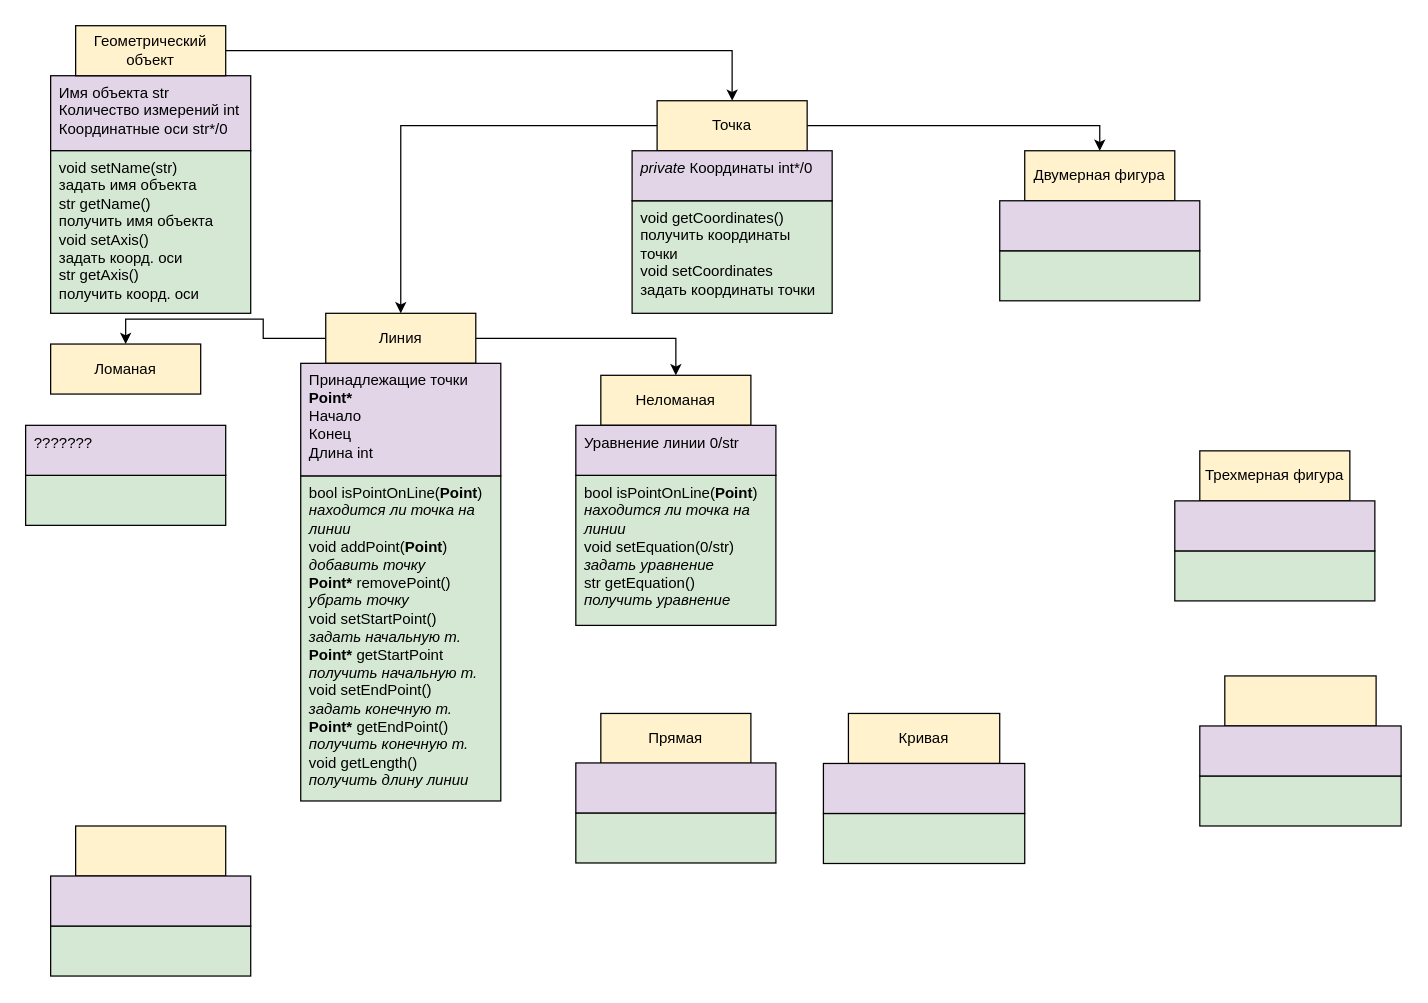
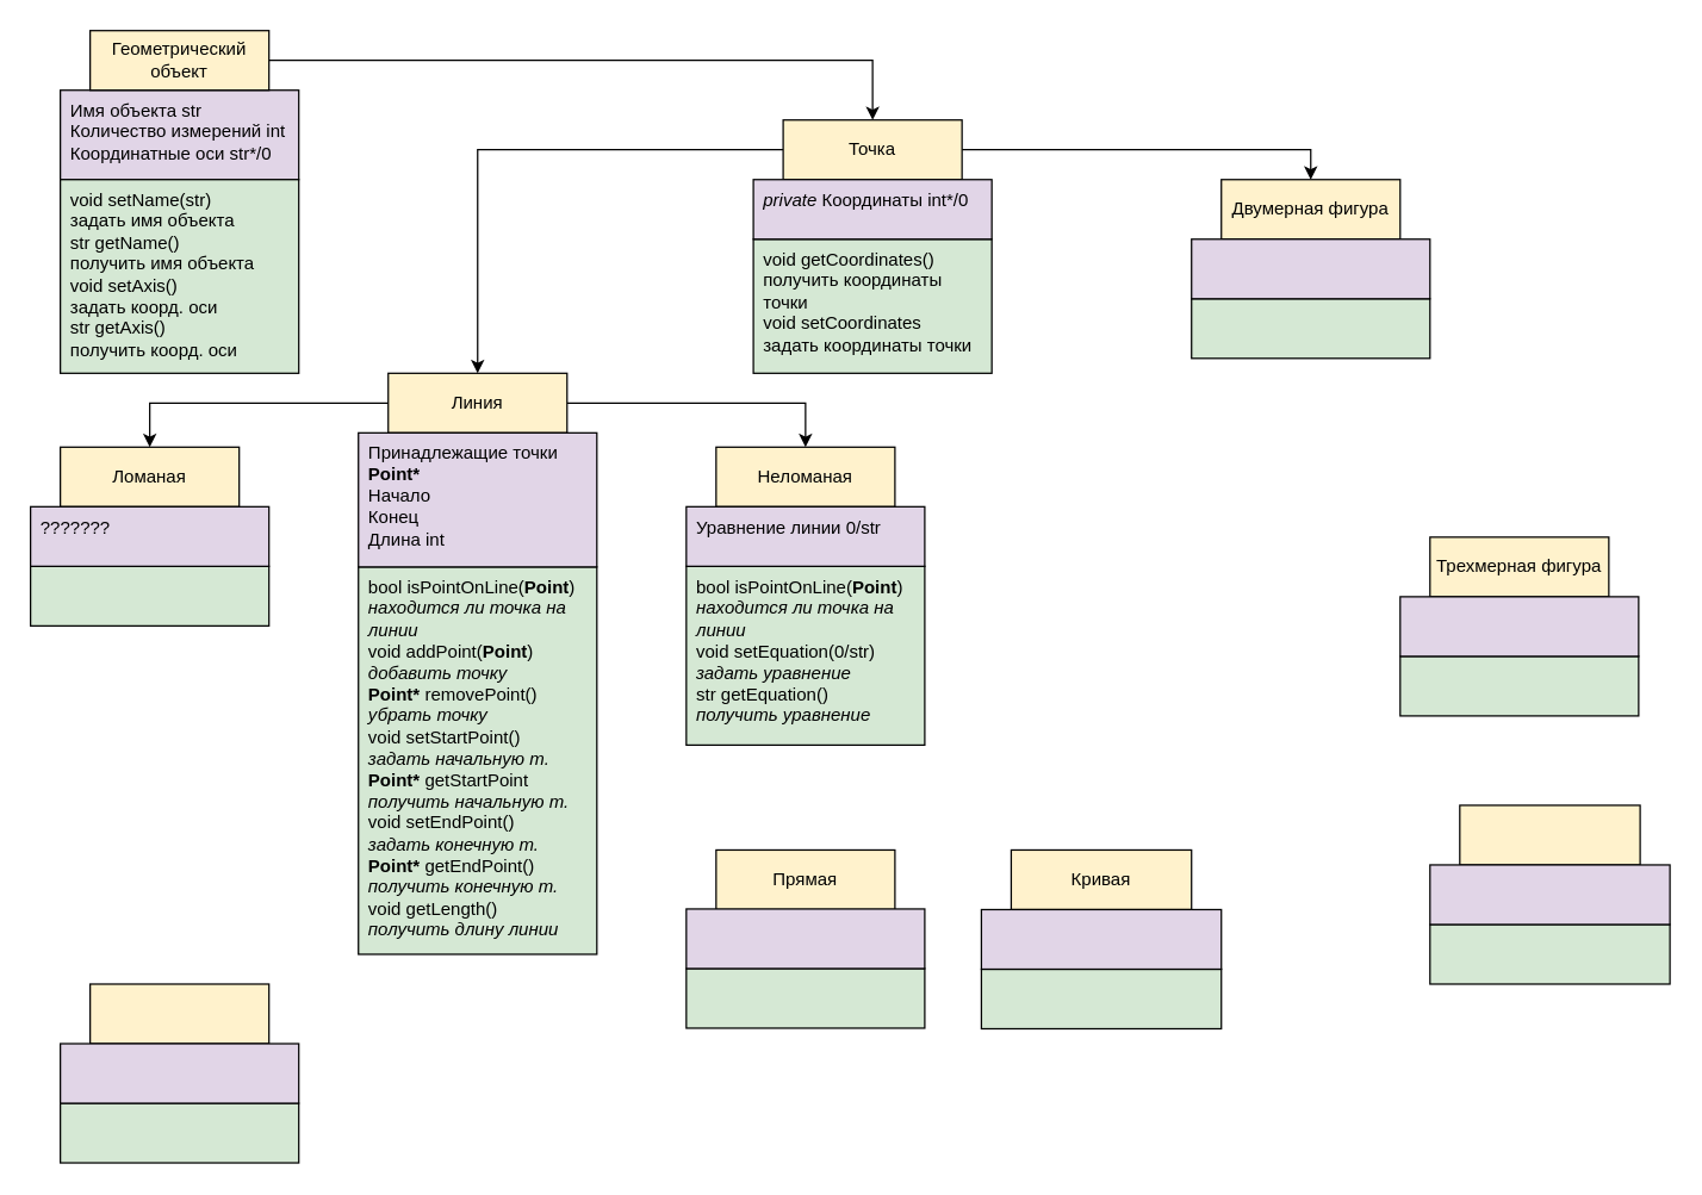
  <mxCell id="0" />
  <mxCell id="1" parent="0" />
  <mxCell id="2" value="Имя объекта str&lt;br&gt;Количество измерений int&lt;br&gt;Координатные оси str*/0" style="rounded=0;whiteSpace=wrap;html=1;fillColor=#e1d5e7;strokeColor=#000000;spacingLeft=5;spacingRight=5;align=left;verticalAlign=top;" parent="1" vertex="1"><mxGeometry x="40" y="60" width="160" height="60" as="geometry" /></mxCell>
  <mxCell id="3" value="" style="rounded=0;whiteSpace=wrap;html=1;fillColor=#fff2cc;strokeColor=#000000;fontSize=12;" parent="1" vertex="1"><mxGeometry x="60" y="660" width="120" height="40" as="geometry" /></mxCell>
  <mxCell id="4" value="" style="rounded=0;whiteSpace=wrap;html=1;fillColor=#d5e8d4;strokeColor=#000000;spacingLeft=5;spacingRight=5;align=left;verticalAlign=top;" parent="1" vertex="1"><mxGeometry x="40" y="740" width="160" height="40" as="geometry" /></mxCell>
  <mxCell id="5" value="" style="rounded=0;whiteSpace=wrap;html=1;fillColor=#e1d5e7;strokeColor=#000000;spacingLeft=5;spacingRight=5;align=left;verticalAlign=top;" parent="1" vertex="1"><mxGeometry x="40" y="700" width="160" height="40" as="geometry" /></mxCell>
  <mxCell id="6" style="edgeStyle=orthogonalEdgeStyle;rounded=0;orthogonalLoop=1;jettySize=auto;html=1;entryX=0.5;entryY=0;entryDx=0;entryDy=0;" parent="1" source="7" target="11" edge="1"><mxGeometry relative="1" as="geometry" /></mxCell>
  <mxCell id="7" value="Геометрический объект" style="rounded=0;whiteSpace=wrap;html=1;fillColor=#fff2cc;strokeColor=#000000;fontSize=12;" parent="1" vertex="1"><mxGeometry x="60" y="20" width="120" height="40" as="geometry" /></mxCell>
  <mxCell id="8" value="void setName(str)&lt;br&gt;задать имя объекта&lt;br&gt;str getName()&lt;br&gt;получить имя объекта&lt;br&gt;void setAxis()&lt;br&gt;задать коорд. оси&lt;br&gt;str getAxis()&lt;br&gt;получить коорд. оси" style="rounded=0;whiteSpace=wrap;html=1;fillColor=#d5e8d4;strokeColor=#000000;spacingLeft=5;spacingRight=5;align=left;verticalAlign=top;" parent="1" vertex="1"><mxGeometry x="40" y="120" width="160" height="130" as="geometry" /></mxCell>
  <mxCell id="9" value="" style="edgeStyle=orthogonalEdgeStyle;rounded=0;orthogonalLoop=1;jettySize=auto;html=1;fontSize=12;entryX=0.5;entryY=0;entryDx=0;entryDy=0;" parent="1" source="11" target="16" edge="1"><mxGeometry relative="1" as="geometry"><mxPoint x="499" y="310" as="targetPoint" /></mxGeometry></mxCell>
  <mxCell id="10" style="edgeStyle=orthogonalEdgeStyle;rounded=0;orthogonalLoop=1;jettySize=auto;html=1;entryX=0.5;entryY=0;entryDx=0;entryDy=0;fontSize=12;" parent="1" source="11" target="23" edge="1"><mxGeometry relative="1" as="geometry" /></mxCell>
  <mxCell id="11" value="Точка" style="rounded=0;whiteSpace=wrap;html=1;fillColor=#fff2cc;strokeColor=#000000;fontSize=12;" parent="1" vertex="1"><mxGeometry x="525" y="80" width="120" height="40" as="geometry" /></mxCell>
  <mxCell id="12" value="void getCoordinates()&lt;br&gt;получить координаты точки&lt;br&gt;void setCoordinates&lt;br&gt;задать координаты точки&lt;br&gt;" style="rounded=0;whiteSpace=wrap;html=1;fillColor=#d5e8d4;strokeColor=#000000;spacingLeft=5;spacingRight=5;align=left;verticalAlign=top;" parent="1" vertex="1"><mxGeometry x="505" y="160" width="160" height="90" as="geometry" /></mxCell>
  <mxCell id="13" value="&lt;i&gt;private&amp;nbsp;&lt;/i&gt;Координаты int*/0" style="rounded=0;whiteSpace=wrap;html=1;fillColor=#e1d5e7;strokeColor=#000000;spacingLeft=5;spacingRight=5;align=left;verticalAlign=top;" parent="1" vertex="1"><mxGeometry x="505" y="120" width="160" height="40" as="geometry" /></mxCell>
  <mxCell id="14" style="edgeStyle=orthogonalEdgeStyle;rounded=0;orthogonalLoop=1;jettySize=auto;html=1;entryX=0.5;entryY=0;entryDx=0;entryDy=0;" edge="1" parent="1" source="16" target="32"><mxGeometry relative="1" as="geometry" /></mxCell>
  <mxCell id="15" style="edgeStyle=orthogonalEdgeStyle;rounded=0;orthogonalLoop=1;jettySize=auto;html=1;entryX=0.5;entryY=0;entryDx=0;entryDy=0;" edge="1" parent="1" source="16" target="35"><mxGeometry relative="1" as="geometry" /></mxCell>
  <mxCell id="16" value="Линия" style="rounded=0;whiteSpace=wrap;html=1;fillColor=#fff2cc;strokeColor=#000000;fontSize=12;" parent="1" vertex="1"><mxGeometry x="260" y="250" width="120" height="40" as="geometry" /></mxCell>
  <mxCell id="17" value="bool isPointOnLine(&lt;b&gt;Point&lt;/b&gt;)&lt;br&gt;&lt;i&gt;находится ли точка на линии&lt;/i&gt;&lt;br&gt;void addPoint(&lt;b&gt;Point&lt;/b&gt;)&lt;br&gt;&lt;i&gt;добавить точку&lt;/i&gt;&lt;br&gt;&lt;b&gt;Point*&lt;/b&gt; removePoint()&lt;br&gt;&lt;i&gt;убрать точку&lt;/i&gt;&lt;br&gt;void setStartPoint()&lt;br&gt;&lt;i&gt;задать начальную т.&lt;/i&gt;&lt;br&gt;&lt;b&gt;Point*&lt;/b&gt; getStartPoint&lt;br&gt;&lt;i&gt;получить начальную т.&lt;/i&gt;&lt;br&gt;void setEndPoint()&lt;br&gt;&lt;i&gt;задать конечную т.&lt;/i&gt;&lt;br&gt;&lt;b&gt;Point*&lt;/b&gt; getEndPoint()&lt;br&gt;&lt;i&gt;получить конечную т.&lt;/i&gt;&lt;br&gt;void getLength()&lt;br&gt;&lt;i&gt;получить длину линии&lt;/i&gt;&lt;br&gt;" style="rounded=0;whiteSpace=wrap;html=1;fillColor=#d5e8d4;strokeColor=#000000;spacingLeft=5;spacingRight=5;align=left;verticalAlign=top;" parent="1" vertex="1"><mxGeometry x="240" y="380" width="160" height="260" as="geometry" /></mxCell>
  <mxCell id="18" value="" style="edgeStyle=orthogonalEdgeStyle;rounded=0;orthogonalLoop=1;jettySize=auto;html=1;" edge="1" parent="1" source="19" target="17"><mxGeometry relative="1" as="geometry"><Array as="points"><mxPoint x="320" y="400" /><mxPoint x="320" y="400" /></Array></mxGeometry></mxCell>
  <mxCell id="19" value="Принадлежащие точки &lt;b&gt;Point*&lt;/b&gt;&lt;br&gt;Начало&lt;br&gt;Конец&lt;br&gt;Длина int" style="rounded=0;whiteSpace=wrap;html=1;fillColor=#e1d5e7;strokeColor=#000000;spacingLeft=5;spacingRight=5;align=left;verticalAlign=top;" parent="1" vertex="1"><mxGeometry x="240" y="290" width="160" height="90" as="geometry" /></mxCell>
  <mxCell id="20" value="Прямая" style="rounded=0;whiteSpace=wrap;html=1;fillColor=#fff2cc;strokeColor=#000000;fontSize=12;" parent="1" vertex="1"><mxGeometry x="480" y="570" width="120" height="40" as="geometry" /></mxCell>
  <mxCell id="21" value="" style="rounded=0;whiteSpace=wrap;html=1;fillColor=#d5e8d4;strokeColor=#000000;spacingLeft=5;spacingRight=5;align=left;verticalAlign=top;" parent="1" vertex="1"><mxGeometry x="460" y="649.58" width="160" height="40" as="geometry" /></mxCell>
  <mxCell id="22" value="" style="rounded=0;whiteSpace=wrap;html=1;fillColor=#e1d5e7;strokeColor=#000000;spacingLeft=5;spacingRight=5;align=left;verticalAlign=top;" parent="1" vertex="1"><mxGeometry x="460" y="609.58" width="160" height="40" as="geometry" /></mxCell>
  <mxCell id="23" value="Двумерная фигура" style="rounded=0;whiteSpace=wrap;html=1;fillColor=#fff2cc;strokeColor=#000000;fontSize=12;" parent="1" vertex="1"><mxGeometry x="819" y="120" width="120" height="40" as="geometry" /></mxCell>
  <mxCell id="24" value="" style="rounded=0;whiteSpace=wrap;html=1;fillColor=#d5e8d4;strokeColor=#000000;spacingLeft=5;spacingRight=5;align=left;verticalAlign=top;" parent="1" vertex="1"><mxGeometry x="799" y="200" width="160" height="40" as="geometry" /></mxCell>
  <mxCell id="25" value="" style="rounded=0;whiteSpace=wrap;html=1;fillColor=#e1d5e7;strokeColor=#000000;spacingLeft=5;spacingRight=5;align=left;verticalAlign=top;" parent="1" vertex="1"><mxGeometry x="799" y="160" width="160" height="40" as="geometry" /></mxCell>
  <mxCell id="26" value="Трехмерная фигура" style="rounded=0;whiteSpace=wrap;html=1;fillColor=#fff2cc;strokeColor=#000000;fontSize=12;" parent="1" vertex="1"><mxGeometry x="959" y="360" width="120" height="40" as="geometry" /></mxCell>
  <mxCell id="27" value="" style="rounded=0;whiteSpace=wrap;html=1;fillColor=#d5e8d4;strokeColor=#000000;spacingLeft=5;spacingRight=5;align=left;verticalAlign=top;" parent="1" vertex="1"><mxGeometry x="939" y="440" width="160" height="40" as="geometry" /></mxCell>
  <mxCell id="28" value="" style="rounded=0;whiteSpace=wrap;html=1;fillColor=#e1d5e7;strokeColor=#000000;spacingLeft=5;spacingRight=5;align=left;verticalAlign=top;" parent="1" vertex="1"><mxGeometry x="939" y="400" width="160" height="40" as="geometry" /></mxCell>
  <mxCell id="29" value="" style="rounded=0;whiteSpace=wrap;html=1;fillColor=#fff2cc;strokeColor=#000000;fontSize=12;" parent="1" vertex="1"><mxGeometry x="979" y="540" width="121" height="40" as="geometry" /></mxCell>
  <mxCell id="30" value="" style="rounded=0;whiteSpace=wrap;html=1;fillColor=#d5e8d4;strokeColor=#000000;spacingLeft=5;spacingRight=5;align=left;verticalAlign=top;" parent="1" vertex="1"><mxGeometry x="959" y="620" width="161" height="40" as="geometry" /></mxCell>
  <mxCell id="31" value="" style="rounded=0;whiteSpace=wrap;html=1;fillColor=#e1d5e7;strokeColor=#000000;spacingLeft=5;spacingRight=5;align=left;verticalAlign=top;" parent="1" vertex="1"><mxGeometry x="959" y="580" width="161" height="40" as="geometry" /></mxCell>
- <mxCell id="32" value="Ломаная" style="rounded=0;whiteSpace=wrap;html=1;fillColor=#fff2cc;strokeColor=#000000;fontSize=12;" vertex="1" parent="1"><mxGeometry x="40" y="274.58" width="120" height="40" as="geometry" /></mxCell>
+ <mxCell id="32" value="Ломаная" style="rounded=0;whiteSpace=wrap;html=1;fillColor=#fff2cc;strokeColor=#000000;fontSize=12;" vertex="1" parent="1"><mxGeometry x="40" y="299.58" width="120" height="40" as="geometry" /></mxCell>
  <mxCell id="33" value="" style="rounded=0;whiteSpace=wrap;html=1;fillColor=#d5e8d4;strokeColor=#000000;spacingLeft=5;spacingRight=5;align=left;verticalAlign=top;" vertex="1" parent="1"><mxGeometry x="20" y="379.58" width="160" height="40" as="geometry" /></mxCell>
  <mxCell id="34" value="???????" style="rounded=0;whiteSpace=wrap;html=1;fillColor=#e1d5e7;strokeColor=#000000;spacingLeft=5;spacingRight=5;align=left;verticalAlign=top;" vertex="1" parent="1"><mxGeometry x="20" y="339.58" width="160" height="40" as="geometry" /></mxCell>
  <mxCell id="35" value="Неломаная" style="rounded=0;whiteSpace=wrap;html=1;fillColor=#fff2cc;strokeColor=#000000;fontSize=12;" vertex="1" parent="1"><mxGeometry x="480" y="299.58" width="120" height="40" as="geometry" /></mxCell>
  <mxCell id="36" value="&lt;span&gt;bool isPointOnLine(&lt;/span&gt;&lt;b&gt;Point&lt;/b&gt;&lt;span&gt;)&lt;/span&gt;&lt;br&gt;&lt;i&gt;находится ли точка на линии&lt;br&gt;&lt;/i&gt;void setEquation(0/str)&lt;br&gt;&lt;i&gt;задать уравнение&lt;/i&gt;&lt;br&gt;str getEquation()&lt;br&gt;&lt;i&gt;получить уравнение&lt;/i&gt;&lt;i&gt;&lt;br&gt;&lt;/i&gt;" style="rounded=0;whiteSpace=wrap;html=1;fillColor=#d5e8d4;strokeColor=#000000;spacingLeft=5;spacingRight=5;align=left;verticalAlign=top;" vertex="1" parent="1"><mxGeometry x="460" y="379.58" width="160" height="120" as="geometry" /></mxCell>
  <mxCell id="37" value="&lt;span&gt;Уравнение линии 0/str&lt;/span&gt;" style="rounded=0;whiteSpace=wrap;html=1;fillColor=#e1d5e7;strokeColor=#000000;spacingLeft=5;spacingRight=5;align=left;verticalAlign=top;" vertex="1" parent="1"><mxGeometry x="460" y="339.58" width="160" height="40" as="geometry" /></mxCell>
  <mxCell id="38" value="Кривая" style="rounded=0;whiteSpace=wrap;html=1;fillColor=#fff2cc;strokeColor=#000000;fontSize=12;" vertex="1" parent="1"><mxGeometry x="678" y="570" width="121" height="40" as="geometry" /></mxCell>
  <mxCell id="39" value="" style="rounded=0;whiteSpace=wrap;html=1;fillColor=#d5e8d4;strokeColor=#000000;spacingLeft=5;spacingRight=5;align=left;verticalAlign=top;" vertex="1" parent="1"><mxGeometry x="658" y="650" width="161" height="40" as="geometry" /></mxCell>
  <mxCell id="40" value="" style="rounded=0;whiteSpace=wrap;html=1;fillColor=#e1d5e7;strokeColor=#000000;spacingLeft=5;spacingRight=5;align=left;verticalAlign=top;" vertex="1" parent="1"><mxGeometry x="658" y="610" width="161" height="40" as="geometry" /></mxCell>
